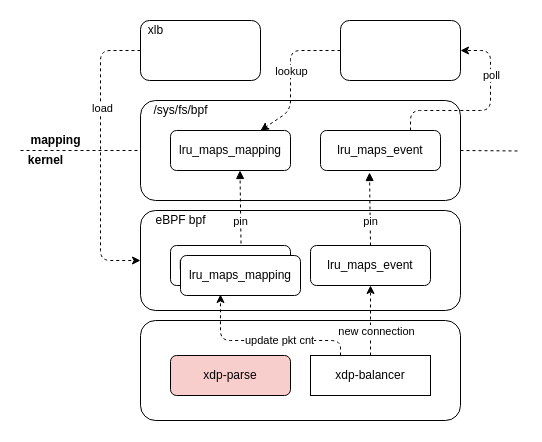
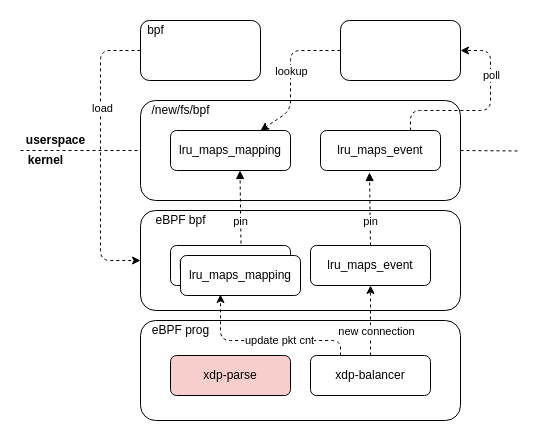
  <mxCell id="0" />
  <mxCell id="1" parent="0" />
  <mxCell id="2" value="" style="rounded=1;whiteSpace=wrap;html=1;" vertex="1" parent="1"><mxGeometry x="140" y="20" width="120" height="60" as="geometry" /></mxCell>
  <mxCell id="3" value="" style="rounded=1;whiteSpace=wrap;html=1;" vertex="1" parent="1"><mxGeometry x="140" y="210" width="320" height="100" as="geometry" /></mxCell>
  <mxCell id="4" value="eBPF bpf" style="text;html=1;align=center;verticalAlign=middle;resizable=0;points=[];autosize=1;" vertex="1" parent="1"><mxGeometry x="140" y="210" width="80" height="20" as="geometry" /></mxCell>
  <mxCell id="5" value="lru_maps_mapping" style="rounded=1;whiteSpace=wrap;html=1;" vertex="1" parent="1"><mxGeometry x="170" y="245" width="120" height="40" as="geometry" /></mxCell>
  <mxCell id="6" value="lru_maps_mapping" style="rounded=1;whiteSpace=wrap;html=1;" vertex="1" parent="1"><mxGeometry x="180" y="255" width="120" height="40" as="geometry" /></mxCell>
  <mxCell id="7" value="lru_maps_event" style="rounded=1;whiteSpace=wrap;html=1;" vertex="1" parent="1"><mxGeometry x="310" y="245" width="120" height="40" as="geometry" /></mxCell>
- <mxCell id="8" value="xlb" style="text;html=1;align=center;verticalAlign=middle;resizable=0;points=[];autosize=1;" vertex="1" parent="1"><mxGeometry x="140" y="20" width="30" height="20" as="geometry" /></mxCell>
+ <mxCell id="8" value="bpf" style="text;html=1;align=center;verticalAlign=middle;resizable=0;points=[];autosize=1;" vertex="1" parent="1"><mxGeometry x="140" y="20" width="30" height="20" as="geometry" /></mxCell>
  <mxCell id="9" value="" style="rounded=1;whiteSpace=wrap;html=1;" vertex="1" parent="1"><mxGeometry x="140" y="100" width="320" height="100" as="geometry" /></mxCell>
- <mxCell id="10" value="/sys/fs/bpf" style="text;html=1;align=center;verticalAlign=middle;resizable=0;points=[];autosize=1;" vertex="1" parent="1"><mxGeometry x="145" y="100" width="70" height="20" as="geometry" /></mxCell>
+ <mxCell id="10" value="/new/fs/bpf" style="text;html=1;align=center;verticalAlign=middle;resizable=0;points=[];autosize=1;" vertex="1" parent="1"><mxGeometry x="145" y="100" width="70" height="20" as="geometry" /></mxCell>
  <mxCell id="11" value="lru_maps_event" style="rounded=1;whiteSpace=wrap;html=1;" vertex="1" parent="1"><mxGeometry x="320" y="130" width="120" height="40" as="geometry" /></mxCell>
  <mxCell id="12" value="lru_maps_mapping" style="rounded=1;whiteSpace=wrap;html=1;" vertex="1" parent="1"><mxGeometry x="170" y="130" width="120" height="40" as="geometry" /></mxCell>
  <mxCell id="13" value="" style="endArrow=none;html=1;dashed=1;" edge="1" parent="1" target="9"><mxGeometry width="50" height="50" relative="1" as="geometry"><mxPoint x="20" y="150" as="sourcePoint" /><mxPoint x="420" y="150" as="targetPoint" /></mxGeometry></mxCell>
  <mxCell id="14" value="" style="endArrow=none;html=1;dashed=1;" edge="1" parent="1"><mxGeometry width="50" height="50" relative="1" as="geometry"><mxPoint x="460" y="150" as="sourcePoint" /><mxPoint x="520" y="150.5" as="targetPoint" /></mxGeometry></mxCell>
- <mxCell id="15" value="&lt;b&gt;mapping&lt;/b&gt;" style="text;html=1;align=center;verticalAlign=middle;resizable=0;points=[];autosize=1;" vertex="1" parent="1"><mxGeometry x="20" y="130" width="70" height="20" as="geometry" /></mxCell>
+ <mxCell id="15" value="&lt;b&gt;userspace&lt;/b&gt;" style="text;html=1;align=center;verticalAlign=middle;resizable=0;points=[];autosize=1;" vertex="1" parent="1"><mxGeometry x="20" y="130" width="70" height="20" as="geometry" /></mxCell>
  <mxCell id="16" value="&lt;b&gt;kernel&lt;/b&gt;" style="text;html=1;align=center;verticalAlign=middle;resizable=0;points=[];autosize=1;" vertex="1" parent="1"><mxGeometry x="20" y="150" width="50" height="20" as="geometry" /></mxCell>
  <mxCell id="17" value="" style="rounded=1;whiteSpace=wrap;html=1;" vertex="1" parent="1"><mxGeometry x="340" y="20" width="120" height="60" as="geometry" /></mxCell>
  <mxCell id="18" value="" style="endArrow=block;html=1;dashed=1;exitX=0.5;exitY=0;exitDx=0;exitDy=0;endFill=1;" edge="1" parent="1" source="7"><mxGeometry width="50" height="50" relative="1" as="geometry"><mxPoint x="550" y="230" as="sourcePoint" /><mxPoint x="369" y="172" as="targetPoint" /></mxGeometry></mxCell>
  <mxCell id="19" value="pin" style="edgeLabel;html=1;align=center;verticalAlign=middle;resizable=0;points=[];" vertex="1" connectable="0" parent="18"><mxGeometry x="0.507" y="-1" relative="1" as="geometry"><mxPoint x="-0.25" y="30.01" as="offset" /></mxGeometry></mxCell>
  <mxCell id="20" value="pin" style="edgeLabel;html=1;align=center;verticalAlign=middle;resizable=0;points=[];" vertex="1" connectable="0" parent="18"><mxGeometry x="0.507" y="-1" relative="1" as="geometry"><mxPoint x="-0.25" y="140.01" as="offset" /></mxGeometry></mxCell>
  <mxCell id="21" value="" style="endArrow=block;html=1;dashed=1;exitX=0.5;exitY=0;exitDx=0;exitDy=0;endFill=1;" edge="1" parent="1"><mxGeometry width="50" height="50" relative="1" as="geometry"><mxPoint x="240.5" y="243" as="sourcePoint" /><mxPoint x="239.5" y="170" as="targetPoint" /></mxGeometry></mxCell>
  <mxCell id="22" value="pin" style="edgeLabel;html=1;align=center;verticalAlign=middle;resizable=0;points=[];" vertex="1" connectable="0" parent="21"><mxGeometry x="0.507" y="-1" relative="1" as="geometry"><mxPoint x="-0.75" y="32.01" as="offset" /></mxGeometry></mxCell>
  <mxCell id="23" value="pin" style="edgeLabel;html=1;align=center;verticalAlign=middle;resizable=0;points=[];" vertex="1" connectable="0" parent="21"><mxGeometry x="0.507" y="-1" relative="1" as="geometry"><mxPoint x="-0.75" y="142.01" as="offset" /></mxGeometry></mxCell>
  <mxCell id="24" value="" style="endArrow=classic;html=1;dashed=1;exitX=0;exitY=0.5;exitDx=0;exitDy=0;entryX=0;entryY=0.5;entryDx=0;entryDy=0;" edge="1" parent="1" source="2" target="3"><mxGeometry width="50" height="50" relative="1" as="geometry"><mxPoint x="550" y="230" as="sourcePoint" /><mxPoint x="600" y="180" as="targetPoint" /><Array as="points"><mxPoint x="100" y="50" /><mxPoint x="100" y="260" /></Array></mxGeometry></mxCell>
  <mxCell id="25" value="load" style="edgeLabel;html=1;align=center;verticalAlign=middle;resizable=0;points=[];" vertex="1" connectable="0" parent="24"><mxGeometry x="-0.331" y="1" relative="1" as="geometry"><mxPoint as="offset" /></mxGeometry></mxCell>
  <mxCell id="26" value="" style="endArrow=classic;html=1;dashed=1;exitX=0.75;exitY=0;exitDx=0;exitDy=0;entryX=1;entryY=0.5;entryDx=0;entryDy=0;" edge="1" parent="1" source="11" target="17"><mxGeometry width="50" height="50" relative="1" as="geometry"><mxPoint x="550" y="230" as="sourcePoint" /><mxPoint x="600" y="180" as="targetPoint" /><Array as="points"><mxPoint x="410" y="110" /><mxPoint x="490" y="110" /><mxPoint x="490" y="50" /></Array></mxGeometry></mxCell>
  <mxCell id="27" value="poll" style="edgeLabel;html=1;align=center;verticalAlign=middle;resizable=0;points=[];" vertex="1" connectable="0" parent="26"><mxGeometry x="0.429" relative="1" as="geometry"><mxPoint as="offset" /></mxGeometry></mxCell>
  <mxCell id="28" value="" style="endArrow=classic;html=1;dashed=1;exitX=0;exitY=0.5;exitDx=0;exitDy=0;entryX=0.75;entryY=0;entryDx=0;entryDy=0;" edge="1" parent="1" source="17" target="12"><mxGeometry width="50" height="50" relative="1" as="geometry"><mxPoint x="550" y="240" as="sourcePoint" /><mxPoint x="600" y="190" as="targetPoint" /><Array as="points"><mxPoint x="290" y="50" /><mxPoint x="290" y="110" /></Array></mxGeometry></mxCell>
  <mxCell id="29" value="lookup" style="edgeLabel;html=1;align=center;verticalAlign=middle;resizable=0;points=[];" vertex="1" connectable="0" parent="28"><mxGeometry x="0.054" relative="1" as="geometry"><mxPoint y="-7" as="offset" /></mxGeometry></mxCell>
  <mxCell id="30" value="" style="rounded=1;whiteSpace=wrap;html=1;" vertex="1" parent="1"><mxGeometry x="140" y="320" width="320" height="100" as="geometry" /></mxCell>
+ <mxCell id="31" value="eBPF prog" style="text;html=1;align=center;verticalAlign=middle;resizable=0;points=[];autosize=1;" vertex="1" parent="1"><mxGeometry x="145" y="320" width="70" height="20" as="geometry" /></mxCell>
  <mxCell id="32" value="xdp-parse" style="rounded=1;whiteSpace=wrap;html=1;fillColor=#f8cecc;" vertex="1" parent="1"><mxGeometry x="170" y="355" width="120" height="40" as="geometry" /></mxCell>
- <mxCell id="33" value="xdp-balancer" style="whiteSpace=wrap;html=1;rounded=0;" vertex="1" parent="1"><mxGeometry x="310" y="355" width="120" height="40" as="geometry" /></mxCell>
+ <mxCell id="33" value="xdp-balancer" style="rounded=1;whiteSpace=wrap;html=1;" vertex="1" parent="1"><mxGeometry x="310" y="355" width="120" height="40" as="geometry" /></mxCell>
  <mxCell id="34" value="" style="endArrow=classic;html=1;dashed=1;exitX=0.25;exitY=0;exitDx=0;exitDy=0;entryX=0.333;entryY=0.975;entryDx=0;entryDy=0;entryPerimeter=0;" edge="1" parent="1" source="33" target="6"><mxGeometry width="50" height="50" relative="1" as="geometry"><mxPoint x="550" y="240" as="sourcePoint" /><mxPoint x="600" y="190" as="targetPoint" /><Array as="points"><mxPoint x="340" y="340" /><mxPoint x="220" y="340" /></Array></mxGeometry></mxCell>
  <mxCell id="35" value="update pkt cnt" style="edgeLabel;html=1;align=center;verticalAlign=middle;resizable=0;points=[];" vertex="1" connectable="0" parent="34"><mxGeometry x="-0.15" y="-1" relative="1" as="geometry"><mxPoint as="offset" /></mxGeometry></mxCell>
  <mxCell id="36" value="" style="endArrow=classic;html=1;dashed=1;exitX=0.5;exitY=0;exitDx=0;exitDy=0;entryX=0.5;entryY=1;entryDx=0;entryDy=0;" edge="1" parent="1" source="33" target="7"><mxGeometry width="50" height="50" relative="1" as="geometry"><mxPoint x="550" y="240" as="sourcePoint" /><mxPoint x="600" y="190" as="targetPoint" /></mxGeometry></mxCell>
  <mxCell id="37" value="new connection" style="edgeLabel;html=1;align=center;verticalAlign=middle;resizable=0;points=[];" vertex="1" connectable="0" parent="36"><mxGeometry x="-0.514" y="-2" relative="1" as="geometry"><mxPoint x="3" y="-8" as="offset" /></mxGeometry></mxCell>
